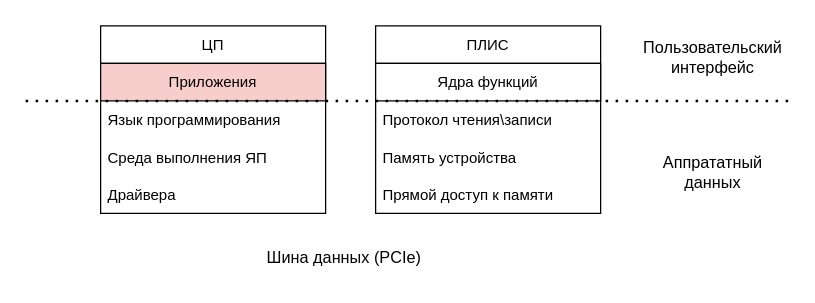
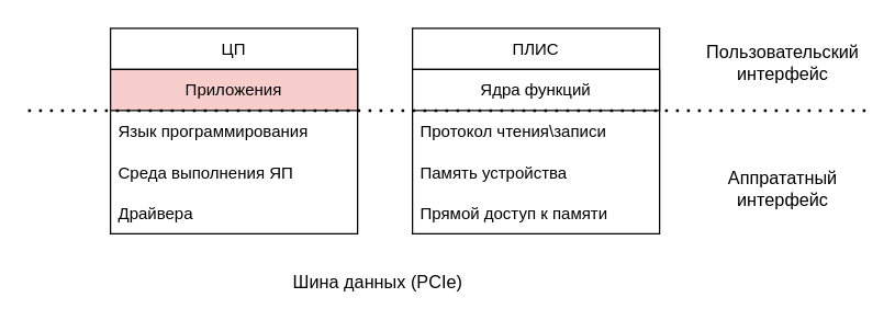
  <mxCell id="0" />
  <mxCell id="1" parent="0" />
  <mxCell id="2" value="ЦП" style="swimlane;fontStyle=0;childLayout=stackLayout;horizontal=1;startSize=30;horizontalStack=0;resizeParent=1;resizeParentMax=0;resizeLast=0;collapsible=1;marginBottom=0;" vertex="1" parent="1"><mxGeometry x="80" y="20" width="180" height="150" as="geometry" /></mxCell>
  <mxCell id="3" value="Приложения" style="rounded=0;whiteSpace=wrap;html=1;fillColor=#f8cecc;" vertex="1" parent="2"><mxGeometry y="30" width="180" height="30" as="geometry" /></mxCell>
  <mxCell id="4" value="Язык программирования" style="text;strokeColor=none;fillColor=none;align=left;verticalAlign=middle;spacingLeft=4;spacingRight=4;overflow=hidden;points=[[0,0.5],[1,0.5]];portConstraint=eastwest;rotatable=0;" vertex="1" parent="2"><mxGeometry y="60" width="180" height="30" as="geometry" /></mxCell>
  <mxCell id="5" value="Среда выполнения ЯП" style="text;strokeColor=none;fillColor=none;align=left;verticalAlign=middle;spacingLeft=4;spacingRight=4;overflow=hidden;points=[[0,0.5],[1,0.5]];portConstraint=eastwest;rotatable=0;" vertex="1" parent="2"><mxGeometry y="90" width="180" height="30" as="geometry" /></mxCell>
  <mxCell id="6" value="Драйвера" style="text;strokeColor=none;fillColor=none;align=left;verticalAlign=middle;spacingLeft=4;spacingRight=4;overflow=hidden;points=[[0,0.5],[1,0.5]];portConstraint=eastwest;rotatable=0;" vertex="1" parent="2"><mxGeometry y="120" width="180" height="30" as="geometry" /></mxCell>
  <mxCell id="7" value="ПЛИС" style="swimlane;fontStyle=0;childLayout=stackLayout;horizontal=1;startSize=30;horizontalStack=0;resizeParent=1;resizeParentMax=0;resizeLast=0;collapsible=1;marginBottom=0;" vertex="1" parent="1"><mxGeometry x="300" y="20" width="180" height="150" as="geometry" /></mxCell>
  <mxCell id="8" value="Ядра функций" style="rounded=0;whiteSpace=wrap;html=1;" vertex="1" parent="7"><mxGeometry y="30" width="180" height="30" as="geometry" /></mxCell>
  <mxCell id="9" value="Протокол чтения\записи" style="text;strokeColor=none;fillColor=none;align=left;verticalAlign=middle;spacingLeft=4;spacingRight=4;overflow=hidden;points=[[0,0.5],[1,0.5]];portConstraint=eastwest;rotatable=0;" vertex="1" parent="7"><mxGeometry y="60" width="180" height="30" as="geometry" /></mxCell>
  <mxCell id="10" value="Память устройства" style="text;strokeColor=none;fillColor=none;align=left;verticalAlign=middle;spacingLeft=4;spacingRight=4;overflow=hidden;points=[[0,0.5],[1,0.5]];portConstraint=eastwest;rotatable=0;" vertex="1" parent="7"><mxGeometry y="90" width="180" height="30" as="geometry" /></mxCell>
  <mxCell id="11" value="Прямой доступ к памяти" style="text;strokeColor=none;fillColor=none;align=left;verticalAlign=middle;spacingLeft=4;spacingRight=4;overflow=hidden;points=[[0,0.5],[1,0.5]];portConstraint=eastwest;rotatable=0;" vertex="1" parent="7"><mxGeometry y="120" width="180" height="30" as="geometry" /></mxCell>
  <mxCell id="12" value="" style="endArrow=none;dashed=1;html=1;dashPattern=1 3;strokeWidth=2;rounded=0;shadow=0;sketch=0;fontSize=33;" edge="1" parent="1"><mxGeometry width="50" height="50" relative="1" as="geometry"><mxPoint x="20" y="80" as="sourcePoint" /><mxPoint x="630" y="80" as="targetPoint" /></mxGeometry></mxCell>
  <mxCell id="13" value="&lt;font style=&quot;font-size: 13px;&quot;&gt;Шина данных (PCIe)&lt;br&gt;&lt;/font&gt;" style="text;html=1;strokeColor=none;fillColor=none;align=center;verticalAlign=middle;whiteSpace=wrap;rounded=0;fontSize=7;" vertex="1" parent="1"><mxGeometry x="210" y="190" width="130" height="30" as="geometry" /></mxCell>
  <mxCell id="14" value="Пользовательский интерфейс" style="text;html=1;strokeColor=none;fillColor=none;align=center;verticalAlign=middle;whiteSpace=wrap;rounded=0;fontSize=13;" vertex="1" parent="1"><mxGeometry x="540" y="30" width="60" height="30" as="geometry" /></mxCell>
- <mxCell id="15" value="Аппрататный данных&lt;br&gt;&lt;div&gt;&lt;br&gt;&lt;/div&gt;" style="text;html=1;strokeColor=none;fillColor=none;align=center;verticalAlign=middle;whiteSpace=wrap;rounded=0;fontSize=13;" vertex="1" parent="1"><mxGeometry x="540" y="130" width="60" height="30" as="geometry" /></mxCell>
+ <mxCell id="15" value="Аппрататный интерфейс&lt;br&gt;&lt;div&gt;&lt;br&gt;&lt;/div&gt;" style="text;html=1;strokeColor=none;fillColor=none;align=center;verticalAlign=middle;whiteSpace=wrap;rounded=0;fontSize=13;" vertex="1" parent="1"><mxGeometry x="540" y="130" width="60" height="30" as="geometry" /></mxCell>
